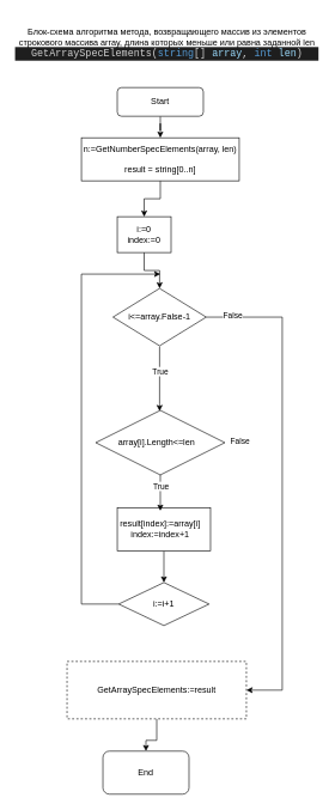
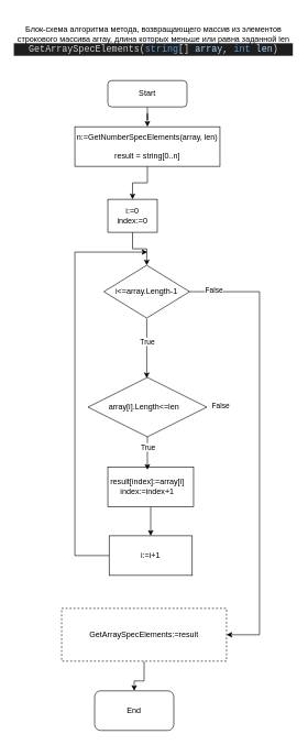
  <mxCell id="0" />
  <mxCell id="1" parent="0" />
  <mxCell id="2" value="Блок-схема алгоритма метода, возвращающего&amp;nbsp;массив из элементов строкового массива array&lt;span style=&quot;background-color: initial;&quot;&gt;, длина которых меньше или равна заданной len&lt;/span&gt;&lt;br&gt;&lt;div style=&quot;color: rgb(212, 212, 212); background-color: rgb(30, 30, 30); font-family: Consolas, &amp;quot;Courier New&amp;quot;, monospace; font-size: 14px; line-height: 19px;&quot;&gt;&lt;div style=&quot;line-height: 19px;&quot;&gt;GetArraySpecElements(&lt;span style=&quot;color: #569cd6;&quot;&gt;string&lt;/span&gt;[] &lt;span style=&quot;color: #9cdcfe;&quot;&gt;array&lt;/span&gt;, &lt;span style=&quot;color: #569cd6;&quot;&gt;int&lt;/span&gt; &lt;span style=&quot;color: #9cdcfe;&quot;&gt;len&lt;/span&gt;)&lt;/div&gt;&lt;/div&gt;" style="text;html=1;strokeColor=none;fillColor=none;align=center;verticalAlign=middle;whiteSpace=wrap;rounded=0;" parent="1" vertex="1"><mxGeometry x="20" y="20" width="425" height="80" as="geometry" /></mxCell>
  <mxCell id="3" style="edgeStyle=orthogonalEdgeStyle;rounded=0;orthogonalLoop=1;jettySize=auto;html=1;entryX=0.5;entryY=0;entryDx=0;entryDy=0;" parent="1" source="4" target="26" edge="1"><mxGeometry relative="1" as="geometry" /></mxCell>
  <mxCell id="4" value="&lt;font style=&quot;vertical-align: inherit;&quot;&gt;&lt;font style=&quot;vertical-align: inherit;&quot;&gt;Start&lt;/font&gt;&lt;/font&gt;" style="rounded=1;whiteSpace=wrap;html=1;" parent="1" vertex="1"><mxGeometry x="163" y="121" width="120" height="40" as="geometry" /></mxCell>
  <mxCell id="5" style="edgeStyle=orthogonalEdgeStyle;rounded=0;orthogonalLoop=1;jettySize=auto;html=1;" parent="1" edge="1"><mxGeometry relative="1" as="geometry"><mxPoint x="222" y="482" as="sourcePoint" /><mxPoint x="222" y="572" as="targetPoint" /><Array as="points"><mxPoint x="222" y="562" /></Array></mxGeometry></mxCell>
  <mxCell id="6" value="True" style="edgeLabel;html=1;align=center;verticalAlign=middle;resizable=0;points=[];" parent="5" connectable="0" vertex="1"><mxGeometry x="-0.248" relative="1" as="geometry"><mxPoint as="offset" /></mxGeometry></mxCell>
  <mxCell id="7" style="edgeStyle=orthogonalEdgeStyle;rounded=0;orthogonalLoop=1;jettySize=auto;html=1;" parent="1" source="8" target="23" edge="1"><mxGeometry relative="1" as="geometry"><mxPoint x="293" y="961" as="targetPoint" /><Array as="points"><mxPoint x="393" y="441" /><mxPoint x="393" y="961" /></Array></mxGeometry></mxCell>
- <mxCell id="8" value="&lt;font style=&quot;vertical-align: inherit;&quot;&gt;&lt;font style=&quot;vertical-align: inherit;&quot;&gt;i&amp;lt;=array.False-1&lt;/font&gt;&lt;/font&gt;" style="rhombus;whiteSpace=wrap;html=1;" parent="1" vertex="1"><mxGeometry x="157" y="401" width="130" height="80" as="geometry" /></mxCell>
+ <mxCell id="8" value="&lt;font style=&quot;vertical-align: inherit;&quot;&gt;&lt;font style=&quot;vertical-align: inherit;&quot;&gt;i&amp;lt;=array.Length-1&lt;/font&gt;&lt;/font&gt;" style="rhombus;whiteSpace=wrap;html=1;" parent="1" vertex="1"><mxGeometry x="157" y="401" width="130" height="80" as="geometry" /></mxCell>
  <mxCell id="9" style="edgeStyle=orthogonalEdgeStyle;rounded=0;orthogonalLoop=1;jettySize=auto;html=1;entryX=0.5;entryY=0;entryDx=0;entryDy=0;" parent="1" source="10" target="8" edge="1"><mxGeometry relative="1" as="geometry" /></mxCell>
  <mxCell id="10" value="&lt;font style=&quot;vertical-align: inherit;&quot;&gt;&lt;font style=&quot;vertical-align: inherit;&quot;&gt;&lt;font style=&quot;vertical-align: inherit;&quot;&gt;&lt;font style=&quot;vertical-align: inherit;&quot;&gt;i:=0&lt;br&gt;index:=0&lt;br&gt;&lt;/font&gt;&lt;/font&gt;&lt;/font&gt;&lt;/font&gt;" style="rounded=0;whiteSpace=wrap;html=1;" parent="1" vertex="1"><mxGeometry x="163" y="301" width="75" height="50" as="geometry" /></mxCell>
  <mxCell id="11" value="&lt;font style=&quot;vertical-align: inherit;&quot;&gt;&lt;font style=&quot;vertical-align: inherit;&quot;&gt;Еnd&lt;/font&gt;&lt;/font&gt;" style="rounded=1;whiteSpace=wrap;html=1;" parent="1" vertex="1"><mxGeometry x="143" y="1046" width="120" height="60" as="geometry" /></mxCell>
  <mxCell id="12" value="" style="rhombus;whiteSpace=wrap;html=1;" parent="1" vertex="1"><mxGeometry x="133" y="571" width="180" height="90" as="geometry" /></mxCell>
  <mxCell id="13" value="array[i].Length&amp;lt;=len" style="text;html=1;strokeColor=none;fillColor=none;align=center;verticalAlign=middle;whiteSpace=wrap;rounded=0;" parent="1" vertex="1"><mxGeometry x="123" y="601" width="190" height="30" as="geometry" /></mxCell>
  <mxCell id="14" style="edgeStyle=orthogonalEdgeStyle;rounded=0;orthogonalLoop=1;jettySize=auto;html=1;entryX=0.5;entryY=0;entryDx=0;entryDy=0;" parent="1" source="15" target="20" edge="1"><mxGeometry relative="1" as="geometry" /></mxCell>
  <mxCell id="15" value="" style="rounded=0;whiteSpace=wrap;html=1;" parent="1" vertex="1"><mxGeometry x="163" y="707" width="130" height="60" as="geometry" /></mxCell>
  <mxCell id="16" value="" style="endArrow=classic;html=1;rounded=0;exitX=0.5;exitY=1;exitDx=0;exitDy=0;" parent="1" source="12" edge="1"><mxGeometry width="50" height="50" relative="1" as="geometry"><mxPoint x="263" y="601" as="sourcePoint" /><mxPoint x="223" y="711" as="targetPoint" /></mxGeometry></mxCell>
  <mxCell id="17" value="True" style="edgeLabel;html=1;align=center;verticalAlign=middle;resizable=0;points=[];" parent="1" connectable="0" vertex="1"><mxGeometry x="223" y="676" as="geometry" /></mxCell>
  <mxCell id="18" value="result[index]:=array[i]&lt;br&gt;index:=index+1" style="text;html=1;strokeColor=none;fillColor=none;align=center;verticalAlign=middle;whiteSpace=wrap;rounded=0;" parent="1" vertex="1"><mxGeometry x="153" y="722" width="140" height="30" as="geometry" /></mxCell>
  <mxCell id="19" style="edgeStyle=orthogonalEdgeStyle;rounded=0;orthogonalLoop=1;jettySize=auto;html=1;" parent="1" source="20" edge="1"><mxGeometry relative="1" as="geometry"><mxPoint x="223" y="381" as="targetPoint" /><Array as="points"><mxPoint x="113" y="841" /><mxPoint x="113" y="381" /></Array></mxGeometry></mxCell>
- <mxCell id="20" value="i:=i+1" style="rhombus;whiteSpace=wrap;html=1;" parent="1" vertex="1"><mxGeometry x="165" y="811" width="126" height="60" as="geometry" /></mxCell>
+ <mxCell id="20" value="i:=i+1" style="rounded=0;whiteSpace=wrap;html=1;" parent="1" vertex="1"><mxGeometry x="165" y="811" width="126" height="60" as="geometry" /></mxCell>
  <mxCell id="21" value="False" style="edgeLabel;html=1;align=center;verticalAlign=middle;resizable=0;points=[];" parent="1" connectable="0" vertex="1"><mxGeometry x="343" y="615.997" as="geometry"><mxPoint x="-10" y="-2" as="offset" /></mxGeometry></mxCell>
  <mxCell id="22" style="edgeStyle=orthogonalEdgeStyle;rounded=0;orthogonalLoop=1;jettySize=auto;html=1;entryX=0.5;entryY=0;entryDx=0;entryDy=0;" parent="1" source="23" target="11" edge="1"><mxGeometry relative="1" as="geometry"><Array as="points"><mxPoint x="218" y="1031" /></Array></mxGeometry></mxCell>
  <mxCell id="23" value="GetArraySpecElements:=result" style="rounded=0;whiteSpace=wrap;html=1;dashed=1;" parent="1" vertex="1"><mxGeometry x="93" y="921" width="250" height="80" as="geometry" /></mxCell>
  <mxCell id="24" value="False" style="edgeLabel;html=1;align=center;verticalAlign=middle;resizable=0;points=[];" parent="1" connectable="0" vertex="1"><mxGeometry x="333" y="440.997" as="geometry"><mxPoint x="-10" y="-2" as="offset" /></mxGeometry></mxCell>
  <mxCell id="25" style="edgeStyle=orthogonalEdgeStyle;rounded=0;orthogonalLoop=1;jettySize=auto;html=1;entryX=0.5;entryY=0;entryDx=0;entryDy=0;" parent="1" source="26" target="10" edge="1"><mxGeometry relative="1" as="geometry" /></mxCell>
  <mxCell id="26" value="n:=GetNumberSpecElements(array, len)&lt;br&gt;&lt;br&gt;result = string[0..n]" style="rounded=0;whiteSpace=wrap;html=1;" parent="1" vertex="1"><mxGeometry x="113" y="191" width="220" height="60" as="geometry" /></mxCell>
